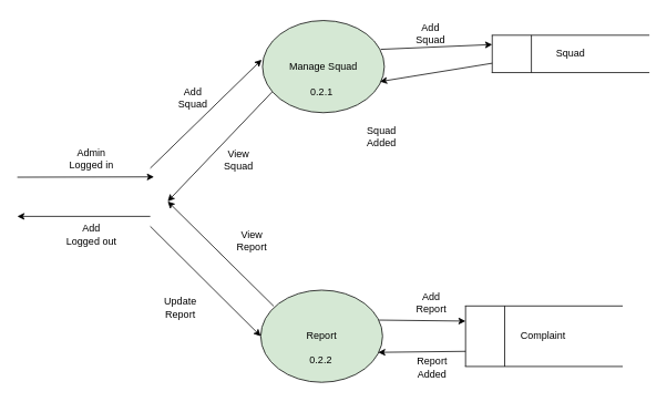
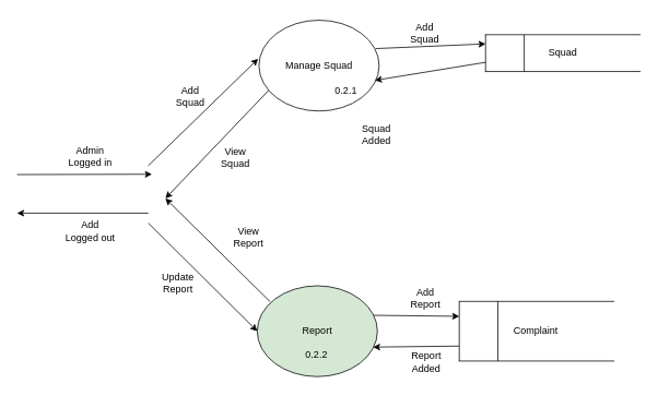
  <mxCell id="0" />
  <mxCell id="1" parent="0" />
  <mxCell id="2" value="" style="edgeStyle=none;orthogonalLoop=1;jettySize=auto;html=1;rounded=0;entryX=-0.007;entryY=0.425;entryDx=0;entryDy=0;entryPerimeter=0;" parent="1" target="7" edge="1"><mxGeometry width="100" relative="1" as="geometry"><mxPoint x="180" y="202" as="sourcePoint" /><mxPoint x="312.984" y="58.891" as="targetPoint" /><Array as="points" /></mxGeometry></mxCell>
  <mxCell id="3" value="" style="edgeStyle=none;orthogonalLoop=1;jettySize=auto;html=1;rounded=0;exitX=0.107;exitY=0.175;exitDx=0;exitDy=0;exitPerimeter=0;" parent="1" source="8" edge="1"><mxGeometry width="100" relative="1" as="geometry"><mxPoint x="331.835" y="367.893" as="sourcePoint" /><mxPoint x="200.942" y="242.007" as="targetPoint" /><Array as="points" /></mxGeometry></mxCell>
- <mxCell id="4" value="Update&lt;br&gt;Report" style="text;html=1;align=center;verticalAlign=middle;resizable=0;points=[];autosize=1;strokeColor=none;fillColor=none;" parent="1" vertex="1"><mxGeometry x="186.283" y="350.242" width="60" height="40" as="geometry" /></mxCell>
+ <mxCell id="4" value="Update&lt;br&gt;Report" style="text;html=1;align=center;verticalAlign=middle;resizable=0;points=[];autosize=1;strokeColor=none;fillColor=none;" parent="1" vertex="1"><mxGeometry x="186.283" y="325.242" width="60" height="40" as="geometry" /></mxCell>
  <mxCell id="5" value="View&lt;br&gt;Report" style="text;html=1;align=center;verticalAlign=middle;resizable=0;points=[];autosize=1;strokeColor=none;fillColor=none;" parent="1" vertex="1"><mxGeometry x="271.992" y="269.041" width="60" height="40" as="geometry" /></mxCell>
  <mxCell id="6" value="Add&lt;br&gt;Squad" style="text;html=1;align=center;verticalAlign=middle;resizable=0;points=[];autosize=1;strokeColor=none;fillColor=none;" parent="1" vertex="1"><mxGeometry x="200.984" y="97.35" width="60" height="40" as="geometry" /></mxCell>
- <mxCell id="7" value="Manage Squad" style="ellipse;whiteSpace=wrap;html=1;fillColor=#d5e8d4;" parent="1" vertex="1"><mxGeometry x="315.079" y="24.21" width="146.597" height="110.979" as="geometry" /></mxCell>
+ <mxCell id="7" value="Manage Squad" style="ellipse;whiteSpace=wrap;html=1;" parent="1" vertex="1"><mxGeometry x="315.079" y="24.21" width="146.597" height="110.979" as="geometry" /></mxCell>
  <mxCell id="8" value="Report" style="ellipse;whiteSpace=wrap;html=1;fillColor=#d5e8d4;" parent="1" vertex="1"><mxGeometry x="312.984" y="348.825" width="146.597" height="110.979" as="geometry" /></mxCell>
  <mxCell id="9" value="" style="edgeStyle=none;orthogonalLoop=1;jettySize=auto;html=1;rounded=0;entryX=0;entryY=0.5;entryDx=0;entryDy=0;" parent="1" target="8" edge="1"><mxGeometry width="100" relative="1" as="geometry"><mxPoint x="180" y="272" as="sourcePoint" /><mxPoint x="302.513" y="391.829" as="targetPoint" /><Array as="points" /></mxGeometry></mxCell>
  <mxCell id="10" value="" style="edgeStyle=none;orthogonalLoop=1;jettySize=auto;html=1;rounded=0;exitX=0.079;exitY=0.775;exitDx=0;exitDy=0;exitPerimeter=0;" parent="1" source="7" edge="1"><mxGeometry width="100" relative="1" as="geometry"><mxPoint x="344.398" y="72.763" as="sourcePoint" /><mxPoint x="200.942" y="242.007" as="targetPoint" /><Array as="points" /></mxGeometry></mxCell>
  <mxCell id="11" value="0.2.2" style="text;html=1;align=center;verticalAlign=middle;resizable=0;points=[];autosize=1;strokeColor=none;fillColor=none;" parent="1" vertex="1"><mxGeometry x="360.105" y="418.187" width="50" height="30" as="geometry" /></mxCell>
- <mxCell id="12" value="0.2.1" style="text;html=1;align=center;verticalAlign=middle;resizable=0;points=[];autosize=1;strokeColor=none;fillColor=none;" parent="1" vertex="1"><mxGeometry x="361.152" y="96.346" width="50" height="30" as="geometry" /></mxCell>
+ <mxCell id="12" value="0.2.1" style="text;html=1;align=center;verticalAlign=middle;resizable=0;points=[];autosize=1;strokeColor=none;fillColor=none;" parent="1" vertex="1"><mxGeometry x="396.152" y="96.346" width="50" height="30" as="geometry" /></mxCell>
  <mxCell id="13" value="View&lt;br&gt;Squad" style="text;html=1;align=center;verticalAlign=middle;resizable=0;points=[];autosize=1;strokeColor=none;fillColor=none;" parent="1" vertex="1"><mxGeometry x="256.44" y="172.483" width="60" height="40" as="geometry" /></mxCell>
  <mxCell id="14" value="Report&lt;br&gt;Added" style="text;html=1;align=center;verticalAlign=middle;resizable=0;points=[];autosize=1;strokeColor=none;fillColor=none;" parent="1" vertex="1"><mxGeometry x="489.257" y="421.51" width="60" height="40" as="geometry" /></mxCell>
  <mxCell id="15" value="Complaint" style="shape=partialRectangle;whiteSpace=wrap;html=1;left=0;right=0;fillColor=none;" parent="1" vertex="1"><mxGeometry x="559.424" y="367.899" width="188.482" height="72.83" as="geometry" /></mxCell>
  <mxCell id="16" value="" style="edgeStyle=none;orthogonalLoop=1;jettySize=auto;html=1;rounded=0;entryX=0;entryY=0.25;entryDx=0;entryDy=0;exitX=0.971;exitY=0.325;exitDx=0;exitDy=0;exitPerimeter=0;" parent="1" source="8" target="15" edge="1"><mxGeometry width="100" relative="1" as="geometry"><mxPoint x="463.77" y="386.28" as="sourcePoint" /><mxPoint x="486.806" y="293.335" as="targetPoint" /><Array as="points" /></mxGeometry></mxCell>
  <mxCell id="17" value="Add&lt;br&gt;Report" style="text;html=1;align=center;verticalAlign=middle;resizable=0;points=[];autosize=1;strokeColor=none;fillColor=none;" parent="1" vertex="1"><mxGeometry x="488.348" y="344.376" width="60" height="40" as="geometry" /></mxCell>
  <mxCell id="18" value="" style="edgeStyle=none;orthogonalLoop=1;jettySize=auto;html=1;rounded=0;exitX=0;exitY=0.75;exitDx=0;exitDy=0;entryX=0.964;entryY=0.675;entryDx=0;entryDy=0;entryPerimeter=0;" parent="1" source="15" target="8" edge="1"><mxGeometry width="100" relative="1" as="geometry"><mxPoint x="516.126" y="501.421" as="sourcePoint" /><mxPoint x="474.241" y="432.059" as="targetPoint" /><Array as="points" /></mxGeometry></mxCell>
  <mxCell id="19" value="Squad&lt;br&gt;Added" style="text;html=1;align=center;verticalAlign=middle;resizable=0;points=[];autosize=1;strokeColor=none;fillColor=none;" parent="1" vertex="1"><mxGeometry x="427.715" y="143.508" width="60" height="40" as="geometry" /></mxCell>
  <mxCell id="20" value="Squad" style="shape=partialRectangle;whiteSpace=wrap;html=1;left=0;right=0;fillColor=none;" parent="1" vertex="1"><mxGeometry x="591.518" y="41.911" width="188.482" height="45" as="geometry" /></mxCell>
  <mxCell id="21" value="" style="edgeStyle=none;orthogonalLoop=1;jettySize=auto;html=1;rounded=0;entryX=0;entryY=0.25;entryDx=0;entryDy=0;exitX=0.971;exitY=0.325;exitDx=0;exitDy=0;exitPerimeter=0;" parent="1" target="20" edge="1"><mxGeometry width="100" relative="1" as="geometry"><mxPoint x="457.487" y="58.905" as="sourcePoint" /><mxPoint x="488.901" y="-32.653" as="targetPoint" /><Array as="points" /></mxGeometry></mxCell>
  <mxCell id="22" value="Add&lt;br&gt;Squad" style="text;html=1;align=center;verticalAlign=middle;resizable=0;points=[];autosize=1;strokeColor=none;fillColor=none;" parent="1" vertex="1"><mxGeometry x="486.806" y="20" width="60" height="40" as="geometry" /></mxCell>
  <mxCell id="23" value="" style="edgeStyle=none;orthogonalLoop=1;jettySize=auto;html=1;rounded=0;exitX=0;exitY=0.75;exitDx=0;exitDy=0;entryX=0.964;entryY=0.675;entryDx=0;entryDy=0;entryPerimeter=0;" parent="1" source="20" edge="1"><mxGeometry width="100" relative="1" as="geometry"><mxPoint x="518.22" y="175.433" as="sourcePoint" /><mxPoint x="456.44" y="97.748" as="targetPoint" /><Array as="points" /></mxGeometry></mxCell>
  <mxCell id="24" value="" style="ellipse;whiteSpace=wrap;html=1;align=center;aspect=fixed;fillColor=none;strokeColor=none;resizable=0;perimeter=centerPerimeter;rotatable=0;allowArrows=0;points=[];outlineConnect=1;" parent="1" vertex="1"><mxGeometry x="286.806" y="197.615" width="10" height="10" as="geometry" /></mxCell>
  <mxCell id="25" value="" style="endArrow=none;html=1;rounded=0;entryX=0;entryY=0;entryDx=0;entryDy=0;exitX=0;exitY=1;exitDx=0;exitDy=0;" parent="1" source="20" target="20" edge="1"><mxGeometry width="50" height="50" relative="1" as="geometry"><mxPoint x="271.099" y="169.87" as="sourcePoint" /><mxPoint x="323.455" y="100.508" as="targetPoint" /></mxGeometry></mxCell>
  <mxCell id="26" value="" style="endArrow=none;html=1;rounded=0;entryX=0.25;entryY=0;entryDx=0;entryDy=0;exitX=0.25;exitY=1;exitDx=0;exitDy=0;" parent="1" source="20" target="20" edge="1"><mxGeometry width="50" height="50" relative="1" as="geometry"><mxPoint x="623.979" y="115.768" as="sourcePoint" /><mxPoint x="623.979" y="43.631" as="targetPoint" /></mxGeometry></mxCell>
  <mxCell id="27" value="" style="endArrow=none;html=1;rounded=0;entryX=0;entryY=0;entryDx=0;entryDy=0;exitX=0;exitY=1;exitDx=0;exitDy=0;" parent="1" source="15" target="15" edge="1"><mxGeometry width="50" height="50" relative="1" as="geometry"><mxPoint x="574.764" y="336.339" as="sourcePoint" /><mxPoint x="574.764" y="264.203" as="targetPoint" /></mxGeometry></mxCell>
  <mxCell id="28" value="" style="endArrow=none;html=1;rounded=0;entryX=0.25;entryY=0;entryDx=0;entryDy=0;exitX=0.25;exitY=1;exitDx=0;exitDy=0;" parent="1" source="15" target="15" edge="1"><mxGeometry width="50" height="50" relative="1" as="geometry"><mxPoint x="585.236" y="266.977" as="sourcePoint" /><mxPoint x="585.236" y="194.841" as="targetPoint" /></mxGeometry></mxCell>
  <mxCell id="29" value="" style="edgeStyle=none;orthogonalLoop=1;jettySize=auto;html=1;rounded=0;entryX=0;entryY=0.25;entryDx=0;entryDy=0;" edge="1" parent="1"><mxGeometry width="100" relative="1" as="geometry"><mxPoint x="20" y="212.86" as="sourcePoint" /><mxPoint x="184.514" y="212.48" as="targetPoint" /><Array as="points" /></mxGeometry></mxCell>
  <mxCell id="30" value="Admin&lt;br&gt;Logged in" style="text;html=1;align=center;verticalAlign=middle;resizable=0;points=[];autosize=1;strokeColor=none;fillColor=none;" vertex="1" parent="1"><mxGeometry x="69.32" y="170.62" width="80" height="40" as="geometry" /></mxCell>
  <mxCell id="31" value="" style="edgeStyle=none;orthogonalLoop=1;jettySize=auto;html=1;rounded=0;" edge="1" parent="1"><mxGeometry width="100" relative="1" as="geometry"><mxPoint x="180" y="260" as="sourcePoint" /><mxPoint x="20" y="260" as="targetPoint" /><Array as="points" /></mxGeometry></mxCell>
  <mxCell id="32" value="Add&lt;br&gt;Logged out" style="text;html=1;align=center;verticalAlign=middle;resizable=0;points=[];autosize=1;strokeColor=none;fillColor=none;" vertex="1" parent="1"><mxGeometry x="69.32" y="262.04" width="80" height="40" as="geometry" /></mxCell>
